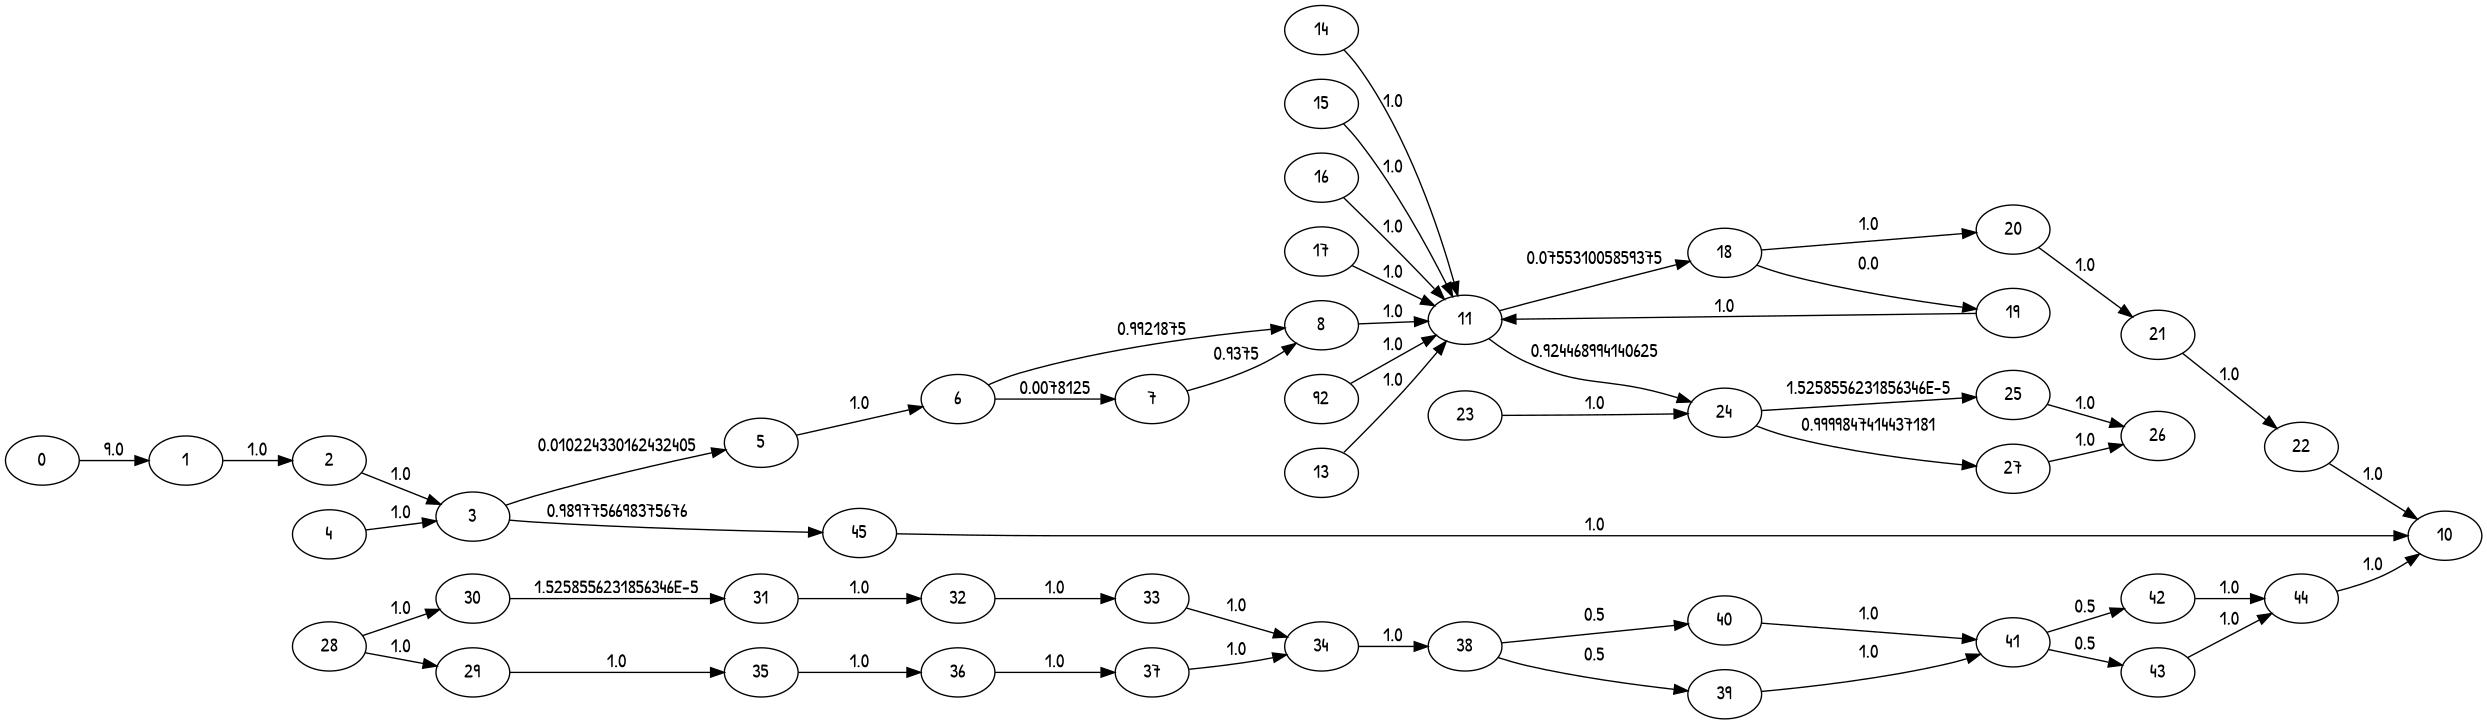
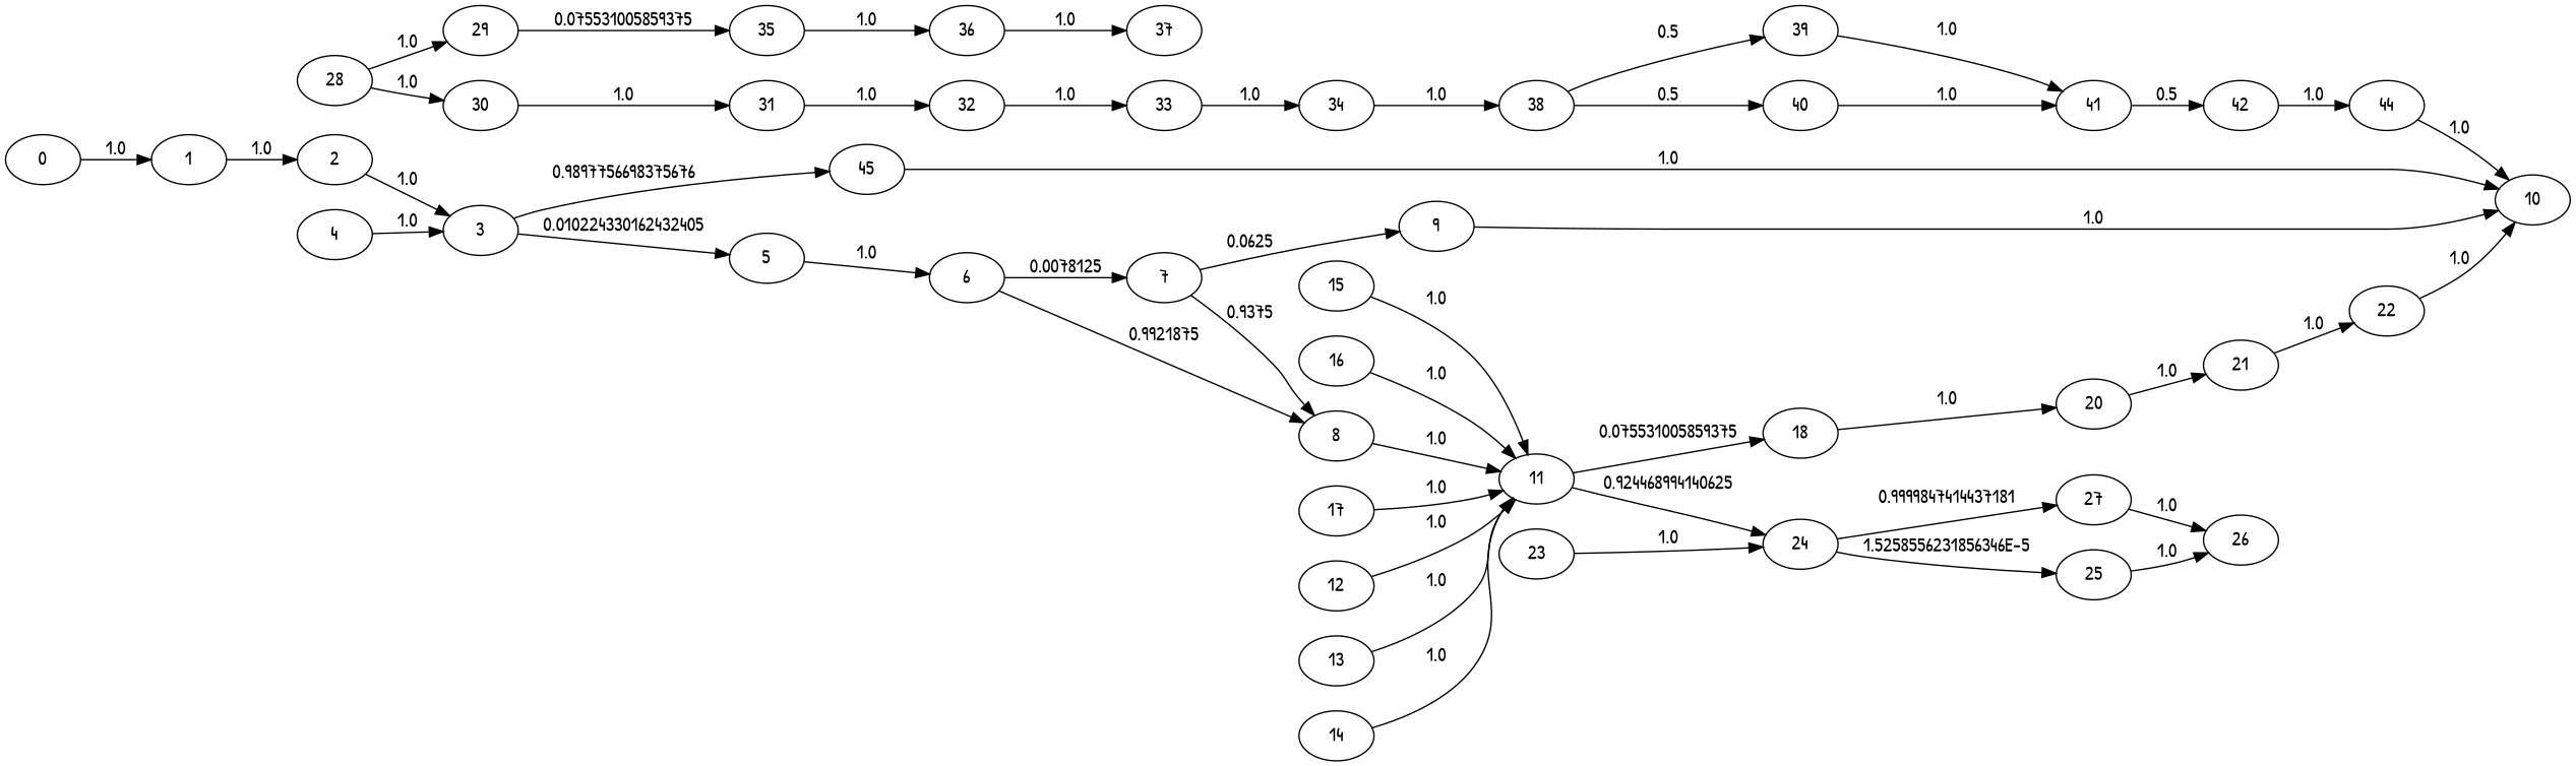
  digraph {
    fontname="Patrick Hand"
    rankdir=LR
    node [fontname="Patrick Hand"]
    edge [fontname="Patrick Hand"]
    0
    1
    2
    3
    5
    45
    6
    10
    4
    7
    8
+   9
    11
    18
    24
-   19
    20
    25
    27
-   12 [label=92]
+   12
    13
    14
    15
    16
    17
    21
    22
    23
    26
    28
    29
    30
    35
    31
    36
    32
    33
    34
    38
    39
    40
    37
    41
    42
-   43
    44
-   0 -> 1 [label=9.0]
+   0 -> 1 [label=1.0]
    1 -> 2 [label=1.0]
    2 -> 3 [label=1.0]
    3 -> 5 [label=0.010224330162432405]
    3 -> 45 [label=0.9897756698375676]
    5 -> 6 [label=1.0]
    45 -> 10 [label=1.0]
    6 -> 7 [label=0.0078125]
    6 -> 8 [label=0.9921875]
    4 -> 3 [label=1.0]
    7 -> 8 [label=0.9375]
+   7 -> 9 [label=0.0625]
    8 -> 11 [label=1.0]
+   9 -> 10 [label=1.0]
    11 -> 18 [label=0.075531005859375]
    11 -> 24 [label=0.924468994140625]
-   18 -> 19 [label=0.0]
    18 -> 20 [label=1.0]
    24 -> 25 [label="1.5258556231856346E-5"]
    24 -> 27 [label=0.9999847414437181]
-   19 -> 11 [label=1.0]
    20 -> 21 [label=1.0]
    25 -> 26 [label=1.0]
    27 -> 26 [label=1.0]
    12 -> 11 [label=1.0]
    13 -> 11 [label=1.0]
    14 -> 11 [label=1.0]
    15 -> 11 [label=1.0]
    16 -> 11 [label=1.0]
    17 -> 11 [label=1.0]
    21 -> 22 [label=1.0]
    22 -> 10 [label=1.0]
    23 -> 24 [label=1.0]
    28 -> 29 [label=1.0]
    28 -> 30 [label=1.0]
-   29 -> 35 [label=1.0]
-   30 -> 31 [label="1.5258556231856346E-5"]
+   29 -> 35 [label=0.075531005859375]
+   30 -> 31 [label=1.0]
    35 -> 36 [label=1.0]
    31 -> 32 [label=1.0]
    36 -> 37 [label=1.0]
    32 -> 33 [label=1.0]
    33 -> 34 [label=1.0]
    34 -> 38 [label=1.0]
    38 -> 39 [label=0.5]
    38 -> 40 [label=0.5]
    39 -> 41 [label=1.0]
    40 -> 41 [label=1.0]
-   37 -> 34 [label=1.0]
    41 -> 42 [label=0.5]
-   41 -> 43 [label=0.5]
    42 -> 44 [label=1.0]
-   43 -> 44 [label=1.0]
    44 -> 10 [label=1.0]
  }
